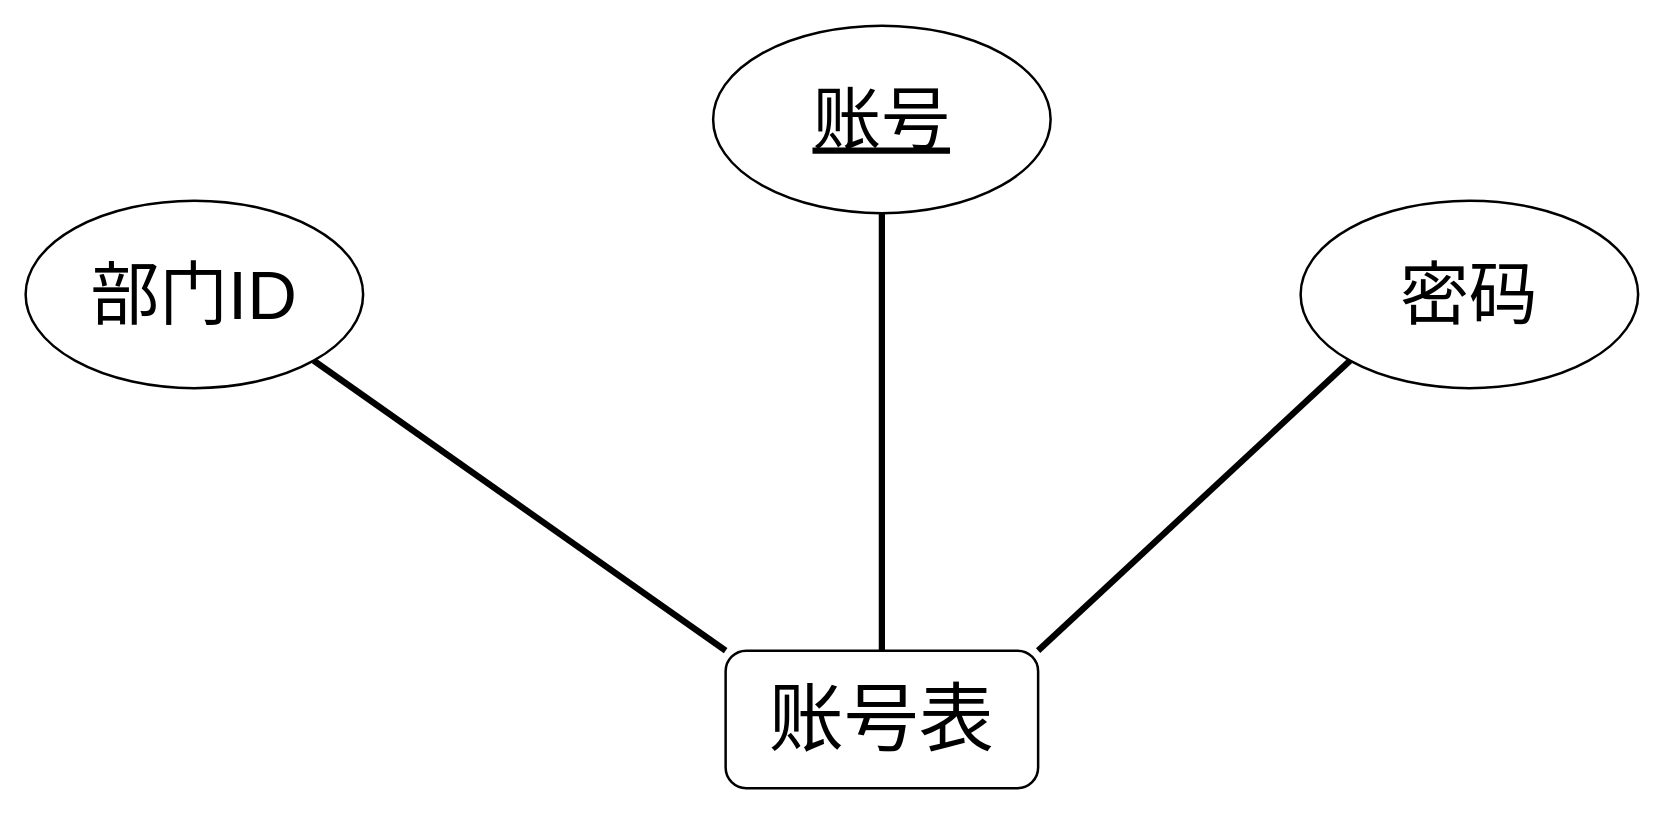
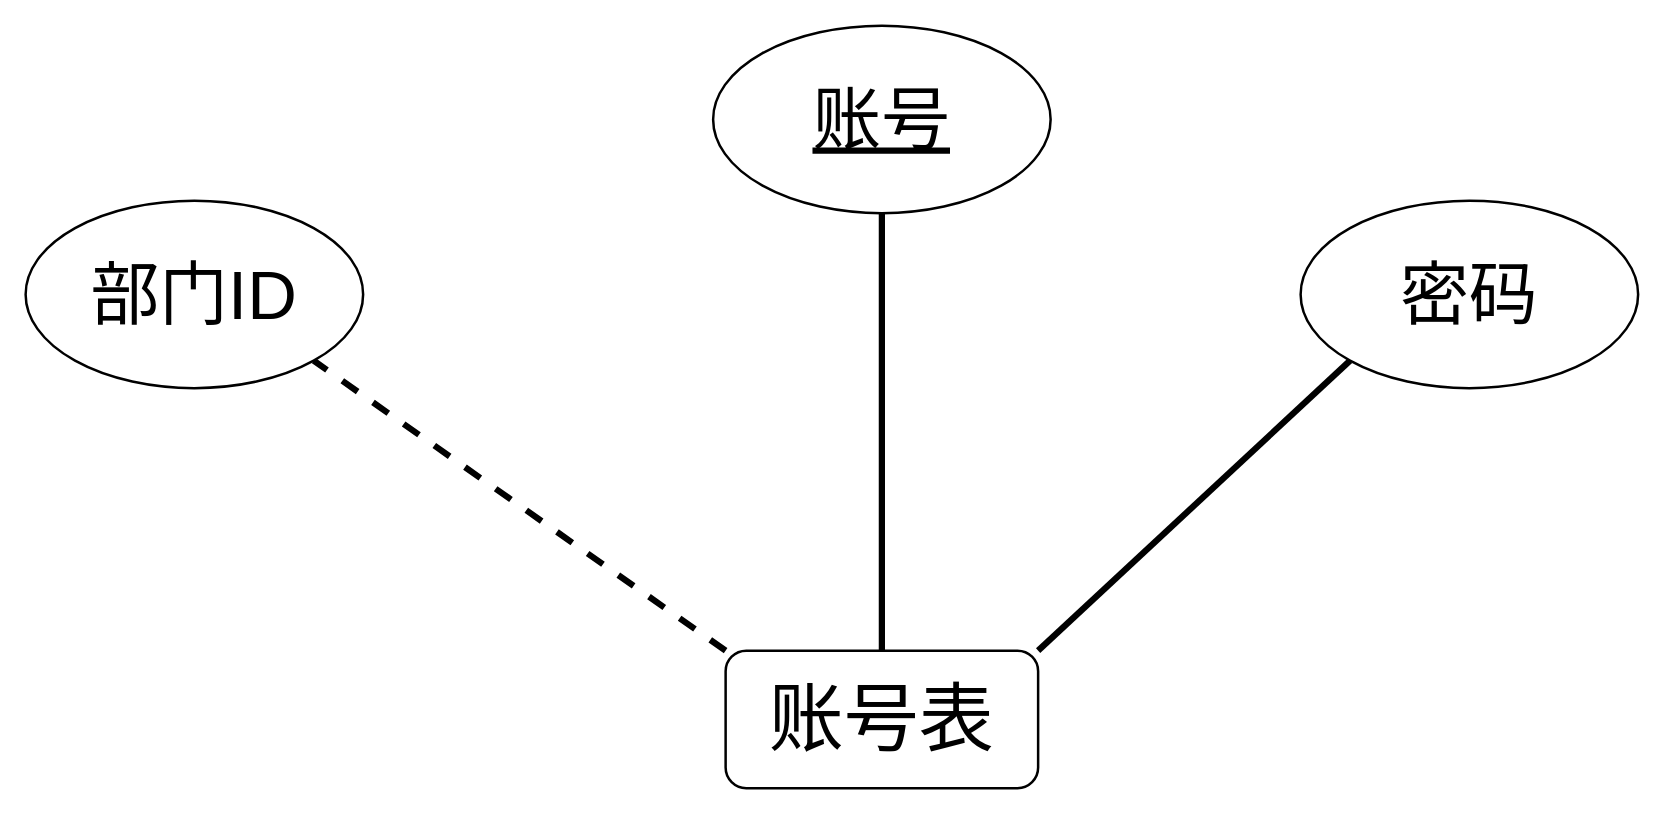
  <mxCell id="0" />
  <mxCell id="1" parent="0" />
- <mxCell id="2" style="rounded=0;orthogonalLoop=1;jettySize=auto;html=1;exitX=0;exitY=0;exitDx=0;exitDy=0;entryX=1;entryY=1;entryDx=0;entryDy=0;strokeWidth=5;startArrow=none;startFill=0;endArrow=none;endFill=0;" edge="1" parent="1" source="5" target="6"><mxGeometry relative="1" as="geometry" /></mxCell>
+ <mxCell id="2" style="rounded=0;orthogonalLoop=1;jettySize=auto;html=1;exitX=0;exitY=0;exitDx=0;exitDy=0;entryX=1;entryY=1;entryDx=0;entryDy=0;strokeWidth=5;startArrow=none;startFill=0;endArrow=none;endFill=0;dashed=1;" edge="1" parent="1" source="5" target="6"><mxGeometry relative="1" as="geometry" /></mxCell>
  <mxCell id="3" style="edgeStyle=none;rounded=0;orthogonalLoop=1;jettySize=auto;html=1;exitX=0.5;exitY=0;exitDx=0;exitDy=0;strokeWidth=5;endArrow=none;endFill=0;" edge="1" parent="1" source="5" target="7"><mxGeometry relative="1" as="geometry" /></mxCell>
  <mxCell id="4" style="edgeStyle=none;rounded=0;orthogonalLoop=1;jettySize=auto;html=1;exitX=1;exitY=0;exitDx=0;exitDy=0;entryX=0;entryY=1;entryDx=0;entryDy=0;strokeWidth=5;endArrow=none;endFill=0;" edge="1" parent="1" source="5" target="8"><mxGeometry relative="1" as="geometry" /></mxCell>
  <mxCell id="5" value="账号表" style="html=1;whiteSpace=wrap;fontSize=60;strokeWidth=2;rounded=1;" vertex="1" parent="1"><mxGeometry x="580" y="520" width="250" height="110" as="geometry" /></mxCell>
  <mxCell id="6" value="部门ID" style="ellipse;whiteSpace=wrap;html=1;fontSize=55;strokeWidth=2;" vertex="1" parent="1"><mxGeometry x="20" y="160" width="270" height="150" as="geometry" /></mxCell>
  <mxCell id="7" value="&lt;u&gt;账号&lt;/u&gt;" style="ellipse;whiteSpace=wrap;html=1;fontSize=55;strokeWidth=2;" vertex="1" parent="1"><mxGeometry x="570" y="20" width="270" height="150" as="geometry" /></mxCell>
  <mxCell id="8" value="密码" style="ellipse;whiteSpace=wrap;html=1;fontSize=55;strokeWidth=2;" vertex="1" parent="1"><mxGeometry x="1040" y="160" width="270" height="150" as="geometry" /></mxCell>
